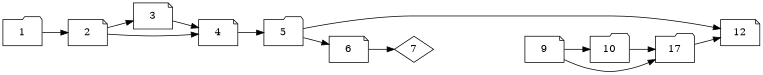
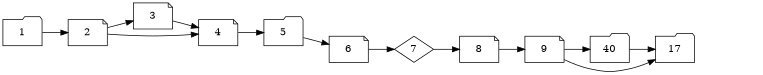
  digraph {
    rankdir=LR
    node [shape=note]
    1 [shape=folder]
    2
    3
    4
    5 [shape=folder]
-   12
    6
    7 [shape=diamond]
+   8
    9
-   10 [shape=folder]
+   10 [shape=folder label=40]
    n12 [label=17 shape=folder]
    1 -> 2
    2 -> 3
    2 -> 4
    3 -> 4
    4 -> 5
-   5 -> 12
    5 -> 6
    6 -> 7
+   7 -> 8
+   8 -> 9
    9 -> 10
    9 -> n12
    10 -> n12
-   n12 -> 12
  }
